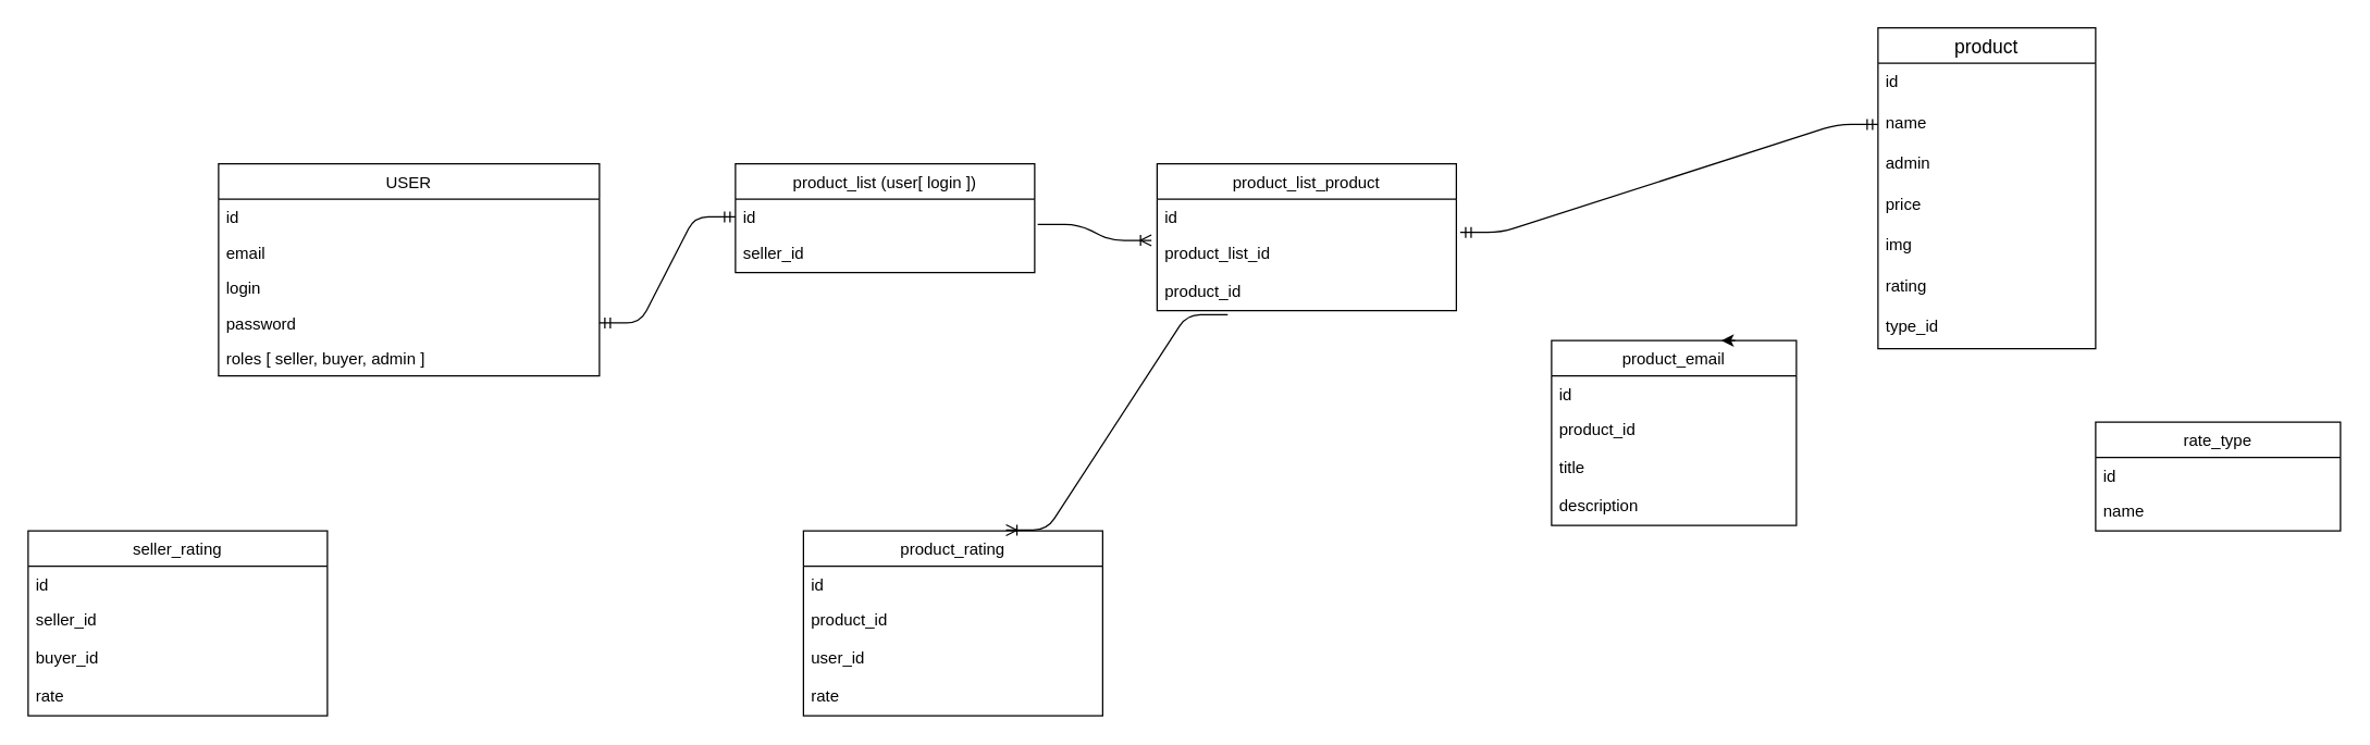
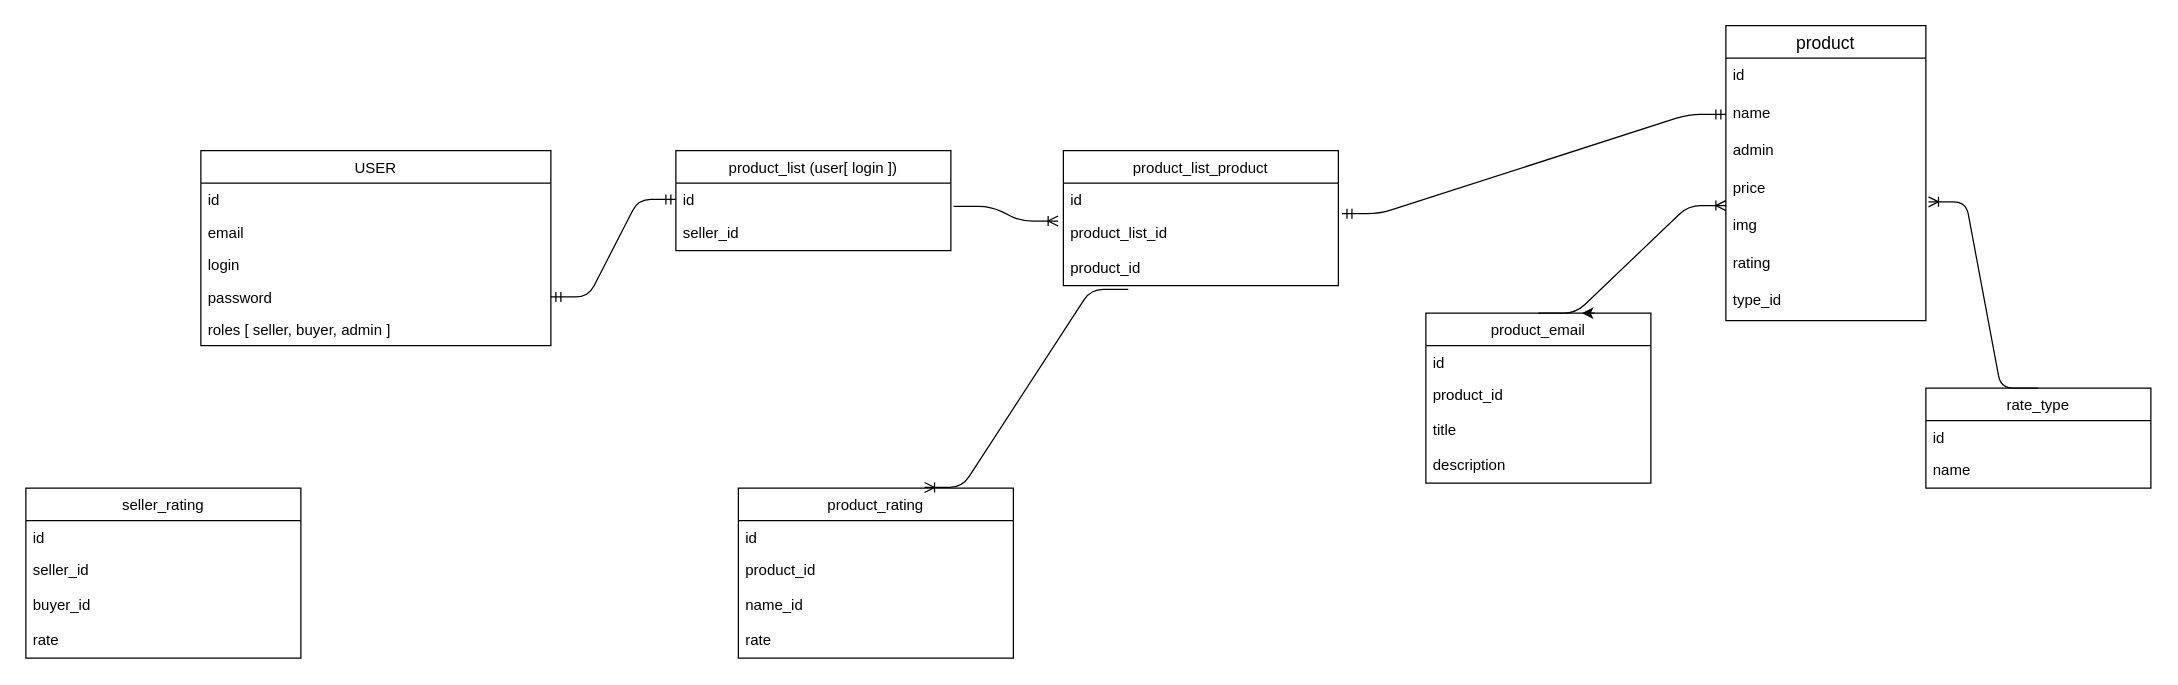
  <mxCell id="0" />
  <mxCell id="1" parent="0" />
  <mxCell id="2" value="USER" style="swimlane;fontStyle=0;childLayout=stackLayout;horizontal=1;startSize=26;horizontalStack=0;resizeParent=1;resizeParentMax=0;resizeLast=0;collapsible=1;marginBottom=0;" vertex="1" parent="1"><mxGeometry x="160" y="120" width="280" height="156" as="geometry" /></mxCell>
  <mxCell id="3" value="id" style="text;strokeColor=none;fillColor=none;align=left;verticalAlign=top;spacingLeft=4;spacingRight=4;overflow=hidden;rotatable=0;points=[[0,0.5],[1,0.5]];portConstraint=eastwest;" vertex="1" parent="2"><mxGeometry y="26" width="280" height="26" as="geometry" /></mxCell>
  <mxCell id="4" value="email" style="text;strokeColor=none;fillColor=none;align=left;verticalAlign=top;spacingLeft=4;spacingRight=4;overflow=hidden;rotatable=0;points=[[0,0.5],[1,0.5]];portConstraint=eastwest;" vertex="1" parent="2"><mxGeometry y="52" width="280" height="26" as="geometry" /></mxCell>
  <mxCell id="5" value="login " style="text;strokeColor=none;fillColor=none;align=left;verticalAlign=top;spacingLeft=4;spacingRight=4;overflow=hidden;rotatable=0;points=[[0,0.5],[1,0.5]];portConstraint=eastwest;" vertex="1" parent="2"><mxGeometry y="78" width="280" height="26" as="geometry" /></mxCell>
  <mxCell id="6" value="password" style="text;strokeColor=none;fillColor=none;align=left;verticalAlign=top;spacingLeft=4;spacingRight=4;overflow=hidden;rotatable=0;points=[[0,0.5],[1,0.5]];portConstraint=eastwest;" vertex="1" parent="2"><mxGeometry y="104" width="280" height="26" as="geometry" /></mxCell>
  <mxCell id="7" value="roles [ seller, buyer, admin ]" style="text;strokeColor=none;fillColor=none;align=left;verticalAlign=top;spacingLeft=4;spacingRight=4;overflow=hidden;rotatable=0;points=[[0,0.5],[1,0.5]];portConstraint=eastwest;" vertex="1" parent="2"><mxGeometry y="130" width="280" height="26" as="geometry" /></mxCell>
  <mxCell id="8" value="product_list (user[ login ])" style="swimlane;fontStyle=0;childLayout=stackLayout;horizontal=1;startSize=26;horizontalStack=0;resizeParent=1;resizeParentMax=0;resizeLast=0;collapsible=1;marginBottom=0;" vertex="1" parent="1"><mxGeometry x="540" y="120" width="220" height="80" as="geometry" /></mxCell>
  <mxCell id="9" value="id " style="text;strokeColor=none;fillColor=none;align=left;verticalAlign=top;spacingLeft=4;spacingRight=4;overflow=hidden;rotatable=0;points=[[0,0.5],[1,0.5]];portConstraint=eastwest;" vertex="1" parent="8"><mxGeometry y="26" width="220" height="26" as="geometry" /></mxCell>
  <mxCell id="10" value="seller_id" style="text;strokeColor=none;fillColor=none;align=left;verticalAlign=top;spacingLeft=4;spacingRight=4;overflow=hidden;rotatable=0;points=[[0,0.5],[1,0.5]];portConstraint=eastwest;" vertex="1" parent="8"><mxGeometry y="52" width="220" height="28" as="geometry" /></mxCell>
  <mxCell id="11" value="" style="edgeStyle=entityRelationEdgeStyle;fontSize=12;html=1;endArrow=ERmandOne;startArrow=ERmandOne;exitX=1;exitY=0.5;exitDx=0;exitDy=0;exitPerimeter=0;" edge="1" parent="1" source="6" target="9"><mxGeometry width="100" height="100" relative="1" as="geometry"><mxPoint x="610" y="355" as="sourcePoint" /><mxPoint x="710" y="255" as="targetPoint" /></mxGeometry></mxCell>
  <mxCell id="12" value="product" style="swimlane;fontStyle=0;childLayout=stackLayout;horizontal=1;startSize=26;horizontalStack=0;resizeParent=1;resizeParentMax=0;resizeLast=0;collapsible=1;marginBottom=0;align=center;fontSize=14;" vertex="1" parent="1"><mxGeometry x="1380" y="20" width="160" height="236" as="geometry" /></mxCell>
  <mxCell id="13" value="id" style="text;strokeColor=none;fillColor=none;spacingLeft=4;spacingRight=4;overflow=hidden;rotatable=0;points=[[0,0.5],[1,0.5]];portConstraint=eastwest;fontSize=12;" vertex="1" parent="12"><mxGeometry y="26" width="160" height="30" as="geometry" /></mxCell>
  <mxCell id="14" value="name" style="text;strokeColor=none;fillColor=none;spacingLeft=4;spacingRight=4;overflow=hidden;rotatable=0;points=[[0,0.5],[1,0.5]];portConstraint=eastwest;fontSize=12;" vertex="1" parent="12"><mxGeometry y="56" width="160" height="30" as="geometry" /></mxCell>
  <mxCell id="15" value="admin" style="text;strokeColor=none;fillColor=none;spacingLeft=4;spacingRight=4;overflow=hidden;rotatable=0;points=[[0,0.5],[1,0.5]];portConstraint=eastwest;fontSize=12;" vertex="1" parent="12"><mxGeometry y="86" width="160" height="30" as="geometry" /></mxCell>
  <mxCell id="16" value="price" style="text;strokeColor=none;fillColor=none;spacingLeft=4;spacingRight=4;overflow=hidden;rotatable=0;points=[[0,0.5],[1,0.5]];portConstraint=eastwest;fontSize=12;" vertex="1" parent="12"><mxGeometry y="116" width="160" height="30" as="geometry" /></mxCell>
  <mxCell id="17" value="img" style="text;strokeColor=none;fillColor=none;spacingLeft=4;spacingRight=4;overflow=hidden;rotatable=0;points=[[0,0.5],[1,0.5]];portConstraint=eastwest;fontSize=12;" vertex="1" parent="12"><mxGeometry y="146" width="160" height="30" as="geometry" /></mxCell>
  <mxCell id="18" value="rating" style="text;strokeColor=none;fillColor=none;spacingLeft=4;spacingRight=4;overflow=hidden;rotatable=0;points=[[0,0.5],[1,0.5]];portConstraint=eastwest;fontSize=12;" vertex="1" parent="12"><mxGeometry y="176" width="160" height="30" as="geometry" /></mxCell>
  <mxCell id="19" value="type_id" style="text;strokeColor=none;fillColor=none;spacingLeft=4;spacingRight=4;overflow=hidden;rotatable=0;points=[[0,0.5],[1,0.5]];portConstraint=eastwest;fontSize=12;" vertex="1" parent="12"><mxGeometry y="206" width="160" height="30" as="geometry" /></mxCell>
  <mxCell id="20" value="rate_type" style="swimlane;fontStyle=0;childLayout=stackLayout;horizontal=1;startSize=26;horizontalStack=0;resizeParent=1;resizeParentMax=0;resizeLast=0;collapsible=1;marginBottom=0;" vertex="1" parent="1"><mxGeometry x="1540" y="310" width="180" height="80" as="geometry" /></mxCell>
  <mxCell id="21" value="id " style="text;strokeColor=none;fillColor=none;align=left;verticalAlign=top;spacingLeft=4;spacingRight=4;overflow=hidden;rotatable=0;points=[[0,0.5],[1,0.5]];portConstraint=eastwest;" vertex="1" parent="20"><mxGeometry y="26" width="180" height="26" as="geometry" /></mxCell>
  <mxCell id="22" value="name" style="text;strokeColor=none;fillColor=none;align=left;verticalAlign=top;spacingLeft=4;spacingRight=4;overflow=hidden;rotatable=0;points=[[0,0.5],[1,0.5]];portConstraint=eastwest;" vertex="1" parent="20"><mxGeometry y="52" width="180" height="28" as="geometry" /></mxCell>
+ <mxCell id="23" value="" style="edgeStyle=entityRelationEdgeStyle;fontSize=12;html=1;endArrow=ERoneToMany;exitX=0.5;exitY=0;exitDx=0;exitDy=0;entryX=1.013;entryY=0.833;entryDx=0;entryDy=0;entryPerimeter=0;" edge="1" parent="1" source="20" target="16"><mxGeometry width="100" height="100" relative="1" as="geometry"><mxPoint x="1260" y="560" as="sourcePoint" /><mxPoint x="1200" y="510" as="targetPoint" /></mxGeometry></mxCell>
  <mxCell id="24" value="product_email" style="swimlane;fontStyle=0;childLayout=stackLayout;horizontal=1;startSize=26;horizontalStack=0;resizeParent=1;resizeParentMax=0;resizeLast=0;collapsible=1;marginBottom=0;" vertex="1" parent="1"><mxGeometry x="1140" y="250" width="180" height="136" as="geometry" /></mxCell>
  <mxCell id="25" value="id " style="text;strokeColor=none;fillColor=none;align=left;verticalAlign=top;spacingLeft=4;spacingRight=4;overflow=hidden;rotatable=0;points=[[0,0.5],[1,0.5]];portConstraint=eastwest;" vertex="1" parent="24"><mxGeometry y="26" width="180" height="26" as="geometry" /></mxCell>
  <mxCell id="26" value="product_id" style="text;strokeColor=none;fillColor=none;align=left;verticalAlign=top;spacingLeft=4;spacingRight=4;overflow=hidden;rotatable=0;points=[[0,0.5],[1,0.5]];portConstraint=eastwest;" vertex="1" parent="24"><mxGeometry y="52" width="180" height="28" as="geometry" /></mxCell>
  <mxCell id="27" value="title" style="text;strokeColor=none;fillColor=none;align=left;verticalAlign=top;spacingLeft=4;spacingRight=4;overflow=hidden;rotatable=0;points=[[0,0.5],[1,0.5]];portConstraint=eastwest;" vertex="1" parent="24"><mxGeometry y="80" width="180" height="28" as="geometry" /></mxCell>
  <mxCell id="28" value="description" style="text;strokeColor=none;fillColor=none;align=left;verticalAlign=top;spacingLeft=4;spacingRight=4;overflow=hidden;rotatable=0;points=[[0,0.5],[1,0.5]];portConstraint=eastwest;" vertex="1" parent="24"><mxGeometry y="108" width="180" height="28" as="geometry" /></mxCell>
+ <mxCell id="29" value="" style="edgeStyle=entityRelationEdgeStyle;fontSize=12;html=1;endArrow=ERoneToMany;entryX=0;entryY=-0.067;entryDx=0;entryDy=0;entryPerimeter=0;exitX=0.5;exitY=0;exitDx=0;exitDy=0;" edge="1" parent="1" source="24" target="17"><mxGeometry width="100" height="100" relative="1" as="geometry"><mxPoint x="1070" y="550" as="sourcePoint" /><mxPoint x="1040" y="360" as="targetPoint" /></mxGeometry></mxCell>
  <mxCell id="30" style="edgeStyle=orthogonalEdgeStyle;rounded=0;orthogonalLoop=1;jettySize=auto;html=1;exitX=0.75;exitY=0;exitDx=0;exitDy=0;entryX=0.694;entryY=0;entryDx=0;entryDy=0;entryPerimeter=0;" edge="1" parent="1" source="24" target="24"><mxGeometry relative="1" as="geometry" /></mxCell>
  <mxCell id="31" value="product_list_product" style="swimlane;fontStyle=0;childLayout=stackLayout;horizontal=1;startSize=26;horizontalStack=0;resizeParent=1;resizeParentMax=0;resizeLast=0;collapsible=1;marginBottom=0;" vertex="1" parent="1"><mxGeometry x="850" y="120" width="220" height="108" as="geometry" /></mxCell>
  <mxCell id="32" value="id " style="text;strokeColor=none;fillColor=none;align=left;verticalAlign=top;spacingLeft=4;spacingRight=4;overflow=hidden;rotatable=0;points=[[0,0.5],[1,0.5]];portConstraint=eastwest;" vertex="1" parent="31"><mxGeometry y="26" width="220" height="26" as="geometry" /></mxCell>
  <mxCell id="33" value="product_list_id" style="text;strokeColor=none;fillColor=none;align=left;verticalAlign=top;spacingLeft=4;spacingRight=4;overflow=hidden;rotatable=0;points=[[0,0.5],[1,0.5]];portConstraint=eastwest;" vertex="1" parent="31"><mxGeometry y="52" width="220" height="28" as="geometry" /></mxCell>
  <mxCell id="34" value="product_id" style="text;strokeColor=none;fillColor=none;align=left;verticalAlign=top;spacingLeft=4;spacingRight=4;overflow=hidden;rotatable=0;points=[[0,0.5],[1,0.5]];portConstraint=eastwest;" vertex="1" parent="31"><mxGeometry y="80" width="220" height="28" as="geometry" /></mxCell>
  <mxCell id="35" value="" style="edgeStyle=entityRelationEdgeStyle;fontSize=12;html=1;endArrow=ERoneToMany;exitX=1.01;exitY=0.715;exitDx=0;exitDy=0;exitPerimeter=0;entryX=-0.019;entryY=0.155;entryDx=0;entryDy=0;entryPerimeter=0;" edge="1" parent="1" source="9" target="33"><mxGeometry width="100" height="100" relative="1" as="geometry"><mxPoint x="760" y="410" as="sourcePoint" /><mxPoint x="860" y="310" as="targetPoint" /></mxGeometry></mxCell>
  <mxCell id="36" value="" style="edgeStyle=entityRelationEdgeStyle;fontSize=12;html=1;endArrow=ERmandOne;startArrow=ERmandOne;exitX=1.013;exitY=-0.055;exitDx=0;exitDy=0;exitPerimeter=0;" edge="1" parent="1" source="33" target="14"><mxGeometry width="100" height="100" relative="1" as="geometry"><mxPoint x="1090" y="220" as="sourcePoint" /><mxPoint x="1190" y="120" as="targetPoint" /></mxGeometry></mxCell>
  <mxCell id="37" value="product_rating" style="swimlane;fontStyle=0;childLayout=stackLayout;horizontal=1;startSize=26;horizontalStack=0;resizeParent=1;resizeParentMax=0;resizeLast=0;collapsible=1;marginBottom=0;" vertex="1" parent="1"><mxGeometry x="590" y="390" width="220" height="136" as="geometry" /></mxCell>
  <mxCell id="38" value="id " style="text;strokeColor=none;fillColor=none;align=left;verticalAlign=top;spacingLeft=4;spacingRight=4;overflow=hidden;rotatable=0;points=[[0,0.5],[1,0.5]];portConstraint=eastwest;" vertex="1" parent="37"><mxGeometry y="26" width="220" height="26" as="geometry" /></mxCell>
  <mxCell id="39" value="product_id" style="text;strokeColor=none;fillColor=none;align=left;verticalAlign=top;spacingLeft=4;spacingRight=4;overflow=hidden;rotatable=0;points=[[0,0.5],[1,0.5]];portConstraint=eastwest;" vertex="1" parent="37"><mxGeometry y="52" width="220" height="28" as="geometry" /></mxCell>
- <mxCell id="40" value="user_id" style="text;strokeColor=none;fillColor=none;align=left;verticalAlign=top;spacingLeft=4;spacingRight=4;overflow=hidden;rotatable=0;points=[[0,0.5],[1,0.5]];portConstraint=eastwest;" vertex="1" parent="37"><mxGeometry y="80" width="220" height="28" as="geometry" /></mxCell>
+ <mxCell id="40" value="name_id" style="text;strokeColor=none;fillColor=none;align=left;verticalAlign=top;spacingLeft=4;spacingRight=4;overflow=hidden;rotatable=0;points=[[0,0.5],[1,0.5]];portConstraint=eastwest;" vertex="1" parent="37"><mxGeometry y="80" width="220" height="28" as="geometry" /></mxCell>
  <mxCell id="41" value="rate" style="text;strokeColor=none;fillColor=none;align=left;verticalAlign=top;spacingLeft=4;spacingRight=4;overflow=hidden;rotatable=0;points=[[0,0.5],[1,0.5]];portConstraint=eastwest;" vertex="1" parent="37"><mxGeometry y="108" width="220" height="28" as="geometry" /></mxCell>
  <mxCell id="42" value="seller_rating" style="swimlane;fontStyle=0;childLayout=stackLayout;horizontal=1;startSize=26;horizontalStack=0;resizeParent=1;resizeParentMax=0;resizeLast=0;collapsible=1;marginBottom=0;" vertex="1" parent="1"><mxGeometry x="20" y="390" width="220" height="136" as="geometry" /></mxCell>
  <mxCell id="43" value="id " style="text;strokeColor=none;fillColor=none;align=left;verticalAlign=top;spacingLeft=4;spacingRight=4;overflow=hidden;rotatable=0;points=[[0,0.5],[1,0.5]];portConstraint=eastwest;" vertex="1" parent="42"><mxGeometry y="26" width="220" height="26" as="geometry" /></mxCell>
  <mxCell id="44" value="seller_id" style="text;strokeColor=none;fillColor=none;align=left;verticalAlign=top;spacingLeft=4;spacingRight=4;overflow=hidden;rotatable=0;points=[[0,0.5],[1,0.5]];portConstraint=eastwest;" vertex="1" parent="42"><mxGeometry y="52" width="220" height="28" as="geometry" /></mxCell>
  <mxCell id="45" value="buyer_id" style="text;strokeColor=none;fillColor=none;align=left;verticalAlign=top;spacingLeft=4;spacingRight=4;overflow=hidden;rotatable=0;points=[[0,0.5],[1,0.5]];portConstraint=eastwest;" vertex="1" parent="42"><mxGeometry y="80" width="220" height="28" as="geometry" /></mxCell>
  <mxCell id="46" value="rate" style="text;strokeColor=none;fillColor=none;align=left;verticalAlign=top;spacingLeft=4;spacingRight=4;overflow=hidden;rotatable=0;points=[[0,0.5],[1,0.5]];portConstraint=eastwest;" vertex="1" parent="42"><mxGeometry y="108" width="220" height="28" as="geometry" /></mxCell>
  <mxCell id="47" value="" style="edgeStyle=entityRelationEdgeStyle;fontSize=12;html=1;endArrow=ERoneToMany;exitX=0.236;exitY=1.107;exitDx=0;exitDy=0;exitPerimeter=0;entryX=0.677;entryY=-0.004;entryDx=0;entryDy=0;entryPerimeter=0;" edge="1" parent="1" source="34" target="37"><mxGeometry width="100" height="100" relative="1" as="geometry"><mxPoint x="860" y="330" as="sourcePoint" /><mxPoint x="640" y="460" as="targetPoint" /></mxGeometry></mxCell>
